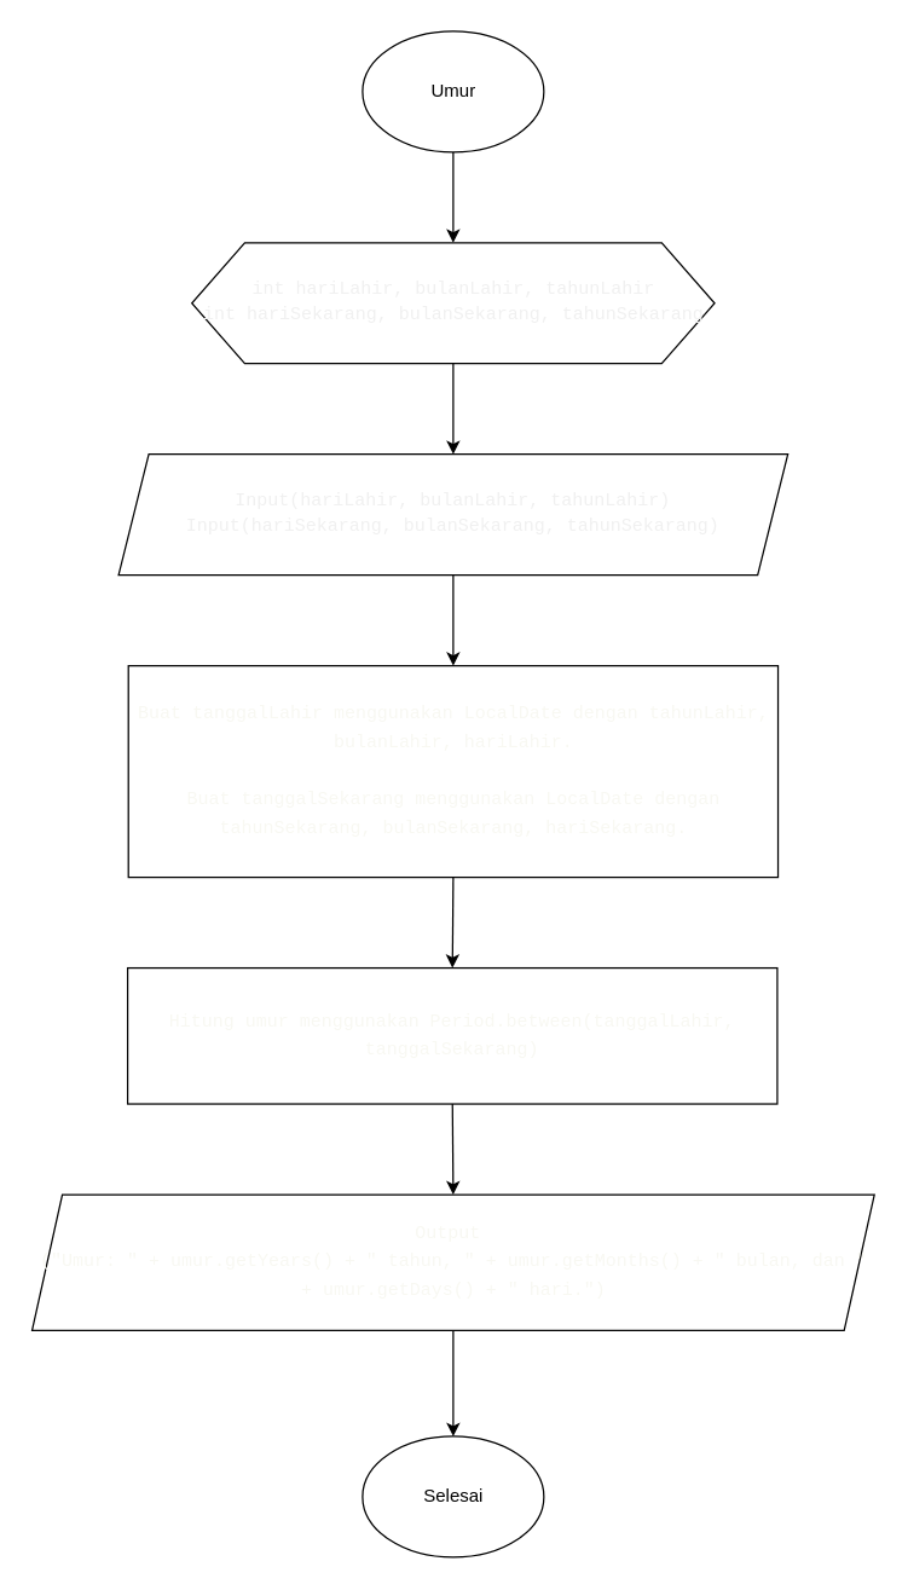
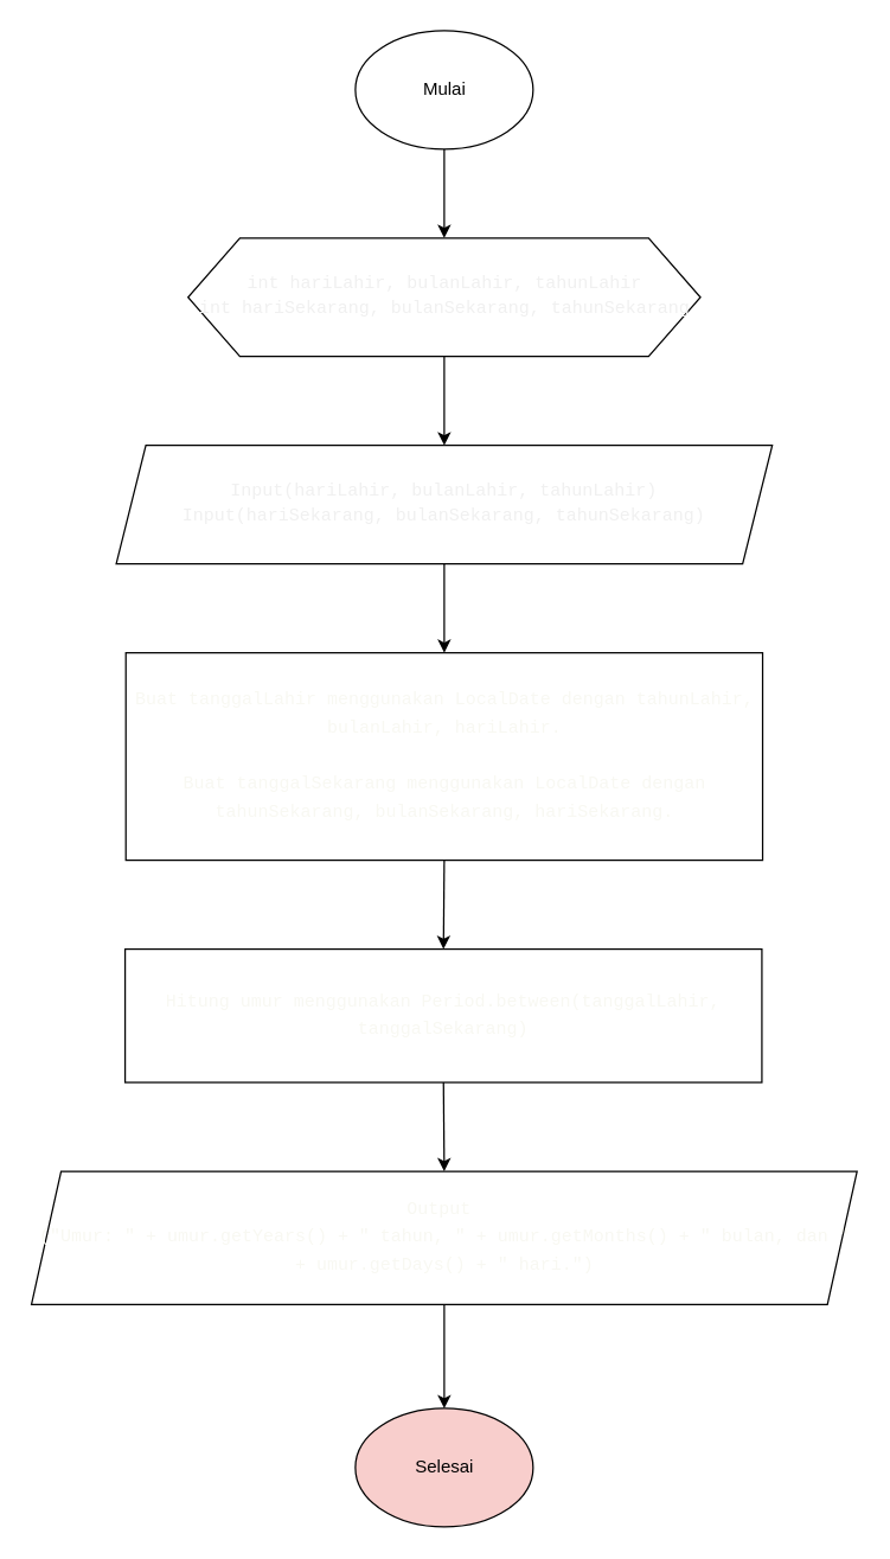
  <mxCell id="0" />
  <mxCell id="1" parent="0" />
  <mxCell id="2" style="edgeStyle=none;html=1;exitX=0.5;exitY=1;exitDx=0;exitDy=0;entryX=0.5;entryY=0;entryDx=0;entryDy=0;fontColor=#F8F8F2;" parent="1" source="3" target="6" edge="1"><mxGeometry relative="1" as="geometry" /></mxCell>
- <mxCell id="3" value="Umur" style="ellipse;whiteSpace=wrap;html=1;" parent="1" vertex="1"><mxGeometry x="239.5" y="20" width="120" height="80" as="geometry" /></mxCell>
- <mxCell id="4" value="Selesai" style="ellipse;whiteSpace=wrap;html=1;" parent="1" vertex="1"><mxGeometry x="239.5" y="950" width="120" height="80" as="geometry" /></mxCell>
+ <mxCell id="3" value="Mulai" style="ellipse;whiteSpace=wrap;html=1;" parent="1" vertex="1"><mxGeometry x="239.5" y="20" width="120" height="80" as="geometry" /></mxCell>
+ <mxCell id="4" value="Selesai" style="ellipse;whiteSpace=wrap;html=1;fillColor=#f8cecc;" parent="1" vertex="1"><mxGeometry x="239.5" y="950" width="120" height="80" as="geometry" /></mxCell>
  <mxCell id="5" style="edgeStyle=none;html=1;exitX=0.5;exitY=1;exitDx=0;exitDy=0;fontColor=#F8F8F2;" parent="1" source="6" target="8" edge="1"><mxGeometry relative="1" as="geometry" /></mxCell>
  <mxCell id="6" value="&lt;div style=&quot;&quot;&gt;&lt;span style=&quot;font-family: Consolas, &amp;quot;Courier New&amp;quot;, monospace;&quot;&gt;&lt;font style=&quot;font-size: 12px;&quot;&gt;int hariLahir, bulanLahir, tahunLahir&lt;/font&gt;&lt;/span&gt;&lt;/div&gt;&lt;div style=&quot;font-family: Consolas, &amp;quot;Courier New&amp;quot;, monospace; font-weight: normal; line-height: 19px;&quot;&gt;&lt;div style=&quot;&quot;&gt;&lt;font style=&quot;font-size: 12px;&quot;&gt;int hariSekarang, bulanSekarang, tahunSekarang&lt;/font&gt;&lt;/div&gt;&lt;/div&gt;" style="shape=hexagon;perimeter=hexagonPerimeter2;whiteSpace=wrap;html=1;fixedSize=1;size=35;strokeColor=default;fontColor=#F0F0F0;align=center;" parent="1" vertex="1"><mxGeometry x="126.5" y="160" width="346" height="80" as="geometry" /></mxCell>
  <mxCell id="7" style="edgeStyle=none;html=1;exitX=0.5;exitY=1;exitDx=0;exitDy=0;entryX=0.5;entryY=0;entryDx=0;entryDy=0;fontColor=#F8F8F2;" parent="1" source="8" target="10" edge="1"><mxGeometry relative="1" as="geometry" /></mxCell>
  <mxCell id="8" value="&lt;font style=&quot;font-size: 12px;&quot;&gt;&lt;span style=&quot;font-family: Consolas, &amp;quot;Courier New&amp;quot;, monospace; background-color: initial;&quot;&gt;Input(hariLahir,&amp;nbsp;bulanLahir,&amp;nbsp;tahunLahir)&lt;/span&gt;&lt;br&gt;&lt;/font&gt;&lt;div style=&quot;font-family: Consolas, &amp;quot;Courier New&amp;quot;, monospace; font-weight: normal; line-height: 19px;&quot;&gt;&lt;div style=&quot;&quot;&gt;&lt;font style=&quot;font-size: 12px;&quot;&gt;Input(hariSekarang,&amp;nbsp;bulanSekarang,&amp;nbsp;tahunSekarang)&lt;/font&gt;&lt;/div&gt;&lt;/div&gt;" style="shape=parallelogram;perimeter=parallelogramPerimeter;whiteSpace=wrap;html=1;fixedSize=1;labelBackgroundColor=none;strokeColor=default;fontColor=#F0F0F0;align=center;" parent="1" vertex="1"><mxGeometry x="78" y="300" width="443" height="80" as="geometry" /></mxCell>
  <mxCell id="9" style="edgeStyle=none;html=1;exitX=0.5;exitY=1;exitDx=0;exitDy=0;entryX=0.5;entryY=0;entryDx=0;entryDy=0;fontColor=#F8F8F2;" parent="1" source="10" target="12" edge="1"><mxGeometry relative="1" as="geometry" /></mxCell>
  <mxCell id="10" value="&lt;div style=&quot;font-family: Consolas, &amp;quot;Courier New&amp;quot;, monospace; font-size: 14px; line-height: 19px;&quot;&gt;&lt;div style=&quot;font-size: 12px;&quot;&gt;&lt;div style=&quot;line-height: 19px;&quot;&gt;&lt;div style=&quot;&quot;&gt;&lt;font style=&quot;font-size: 12px;&quot; color=&quot;#f8f8f2&quot;&gt;Buat tanggalLahir menggunakan LocalDate dengan tahunLahir, bulanLahir, hariLahir.&lt;/font&gt;&lt;/div&gt;&lt;div style=&quot;&quot;&gt;&lt;font style=&quot;font-size: 12px;&quot; color=&quot;#f8f8f2&quot;&gt;&lt;br&gt;&lt;/font&gt;&lt;/div&gt;&lt;div style=&quot;&quot;&gt;&lt;span style=&quot;background-color: initial; color: rgb(248, 248, 242);&quot;&gt;Buat tanggalSekarang menggunakan LocalDate dengan tahunSekarang, bulanSekarang, hariSekarang.&lt;/span&gt;&lt;/div&gt;&lt;/div&gt;&lt;/div&gt;&lt;/div&gt;" style="rounded=0;whiteSpace=wrap;html=1;labelBackgroundColor=none;strokeColor=default;fontColor=#F0F0F0;align=center;" parent="1" vertex="1"><mxGeometry x="84.5" y="440" width="430" height="140" as="geometry" /></mxCell>
  <mxCell id="11" style="edgeStyle=none;html=1;exitX=0.5;exitY=1;exitDx=0;exitDy=0;entryX=0.5;entryY=0;entryDx=0;entryDy=0;fontColor=#F8F8F2;" parent="1" source="12" target="14" edge="1"><mxGeometry relative="1" as="geometry" /></mxCell>
  <mxCell id="12" value="&lt;div style=&quot;font-family: Consolas, &amp;quot;Courier New&amp;quot;, monospace; line-height: 19px;&quot;&gt;&lt;div style=&quot;&quot;&gt;&lt;div style=&quot;line-height: 19px;&quot;&gt;&lt;div style=&quot;&quot;&gt;&lt;div style=&quot;line-height: 19px;&quot;&gt;&lt;font style=&quot;font-size: 12px;&quot; color=&quot;#f8f8f2&quot;&gt;Hitung umur menggunakan Period.between(tanggalLahir, tanggalSekarang)&lt;/font&gt;&lt;/div&gt;&lt;/div&gt;&lt;/div&gt;&lt;/div&gt;&lt;/div&gt;" style="rounded=0;whiteSpace=wrap;html=1;labelBackgroundColor=none;strokeColor=default;fontColor=#F0F0F0;align=center;" parent="1" vertex="1"><mxGeometry x="84" y="640" width="430" height="90" as="geometry" /></mxCell>
  <mxCell id="13" style="edgeStyle=none;html=1;exitX=0.5;exitY=1;exitDx=0;exitDy=0;entryX=0.5;entryY=0;entryDx=0;entryDy=0;fontColor=#F8F8F2;" parent="1" source="14" target="4" edge="1"><mxGeometry relative="1" as="geometry" /></mxCell>
  <mxCell id="14" value="&lt;div style=&quot;font-family: Consolas, &amp;quot;Courier New&amp;quot;, monospace; line-height: 19px;&quot;&gt;&lt;font style=&quot;font-size: 12px;&quot; color=&quot;#f8f8f2&quot;&gt;Output&amp;nbsp;&lt;/font&gt;&lt;/div&gt;&lt;div style=&quot;font-family: Consolas, &amp;quot;Courier New&amp;quot;, monospace; line-height: 19px;&quot;&gt;&lt;font style=&quot;font-size: 12px;&quot; color=&quot;#f8f8f2&quot;&gt;(&quot;Umur: &quot; + umur.getYears() + &quot; tahun, &quot; + umur.getMonths() + &quot; bulan, dan &quot; + umur.getDays() + &quot; hari.&quot;)&lt;/font&gt;&lt;/div&gt;" style="shape=parallelogram;perimeter=parallelogramPerimeter;whiteSpace=wrap;html=1;fixedSize=1;labelBackgroundColor=none;strokeColor=default;fontColor=#F0F0F0;align=center;" parent="1" vertex="1"><mxGeometry x="20.75" y="790" width="557.5" height="90" as="geometry" /></mxCell>
